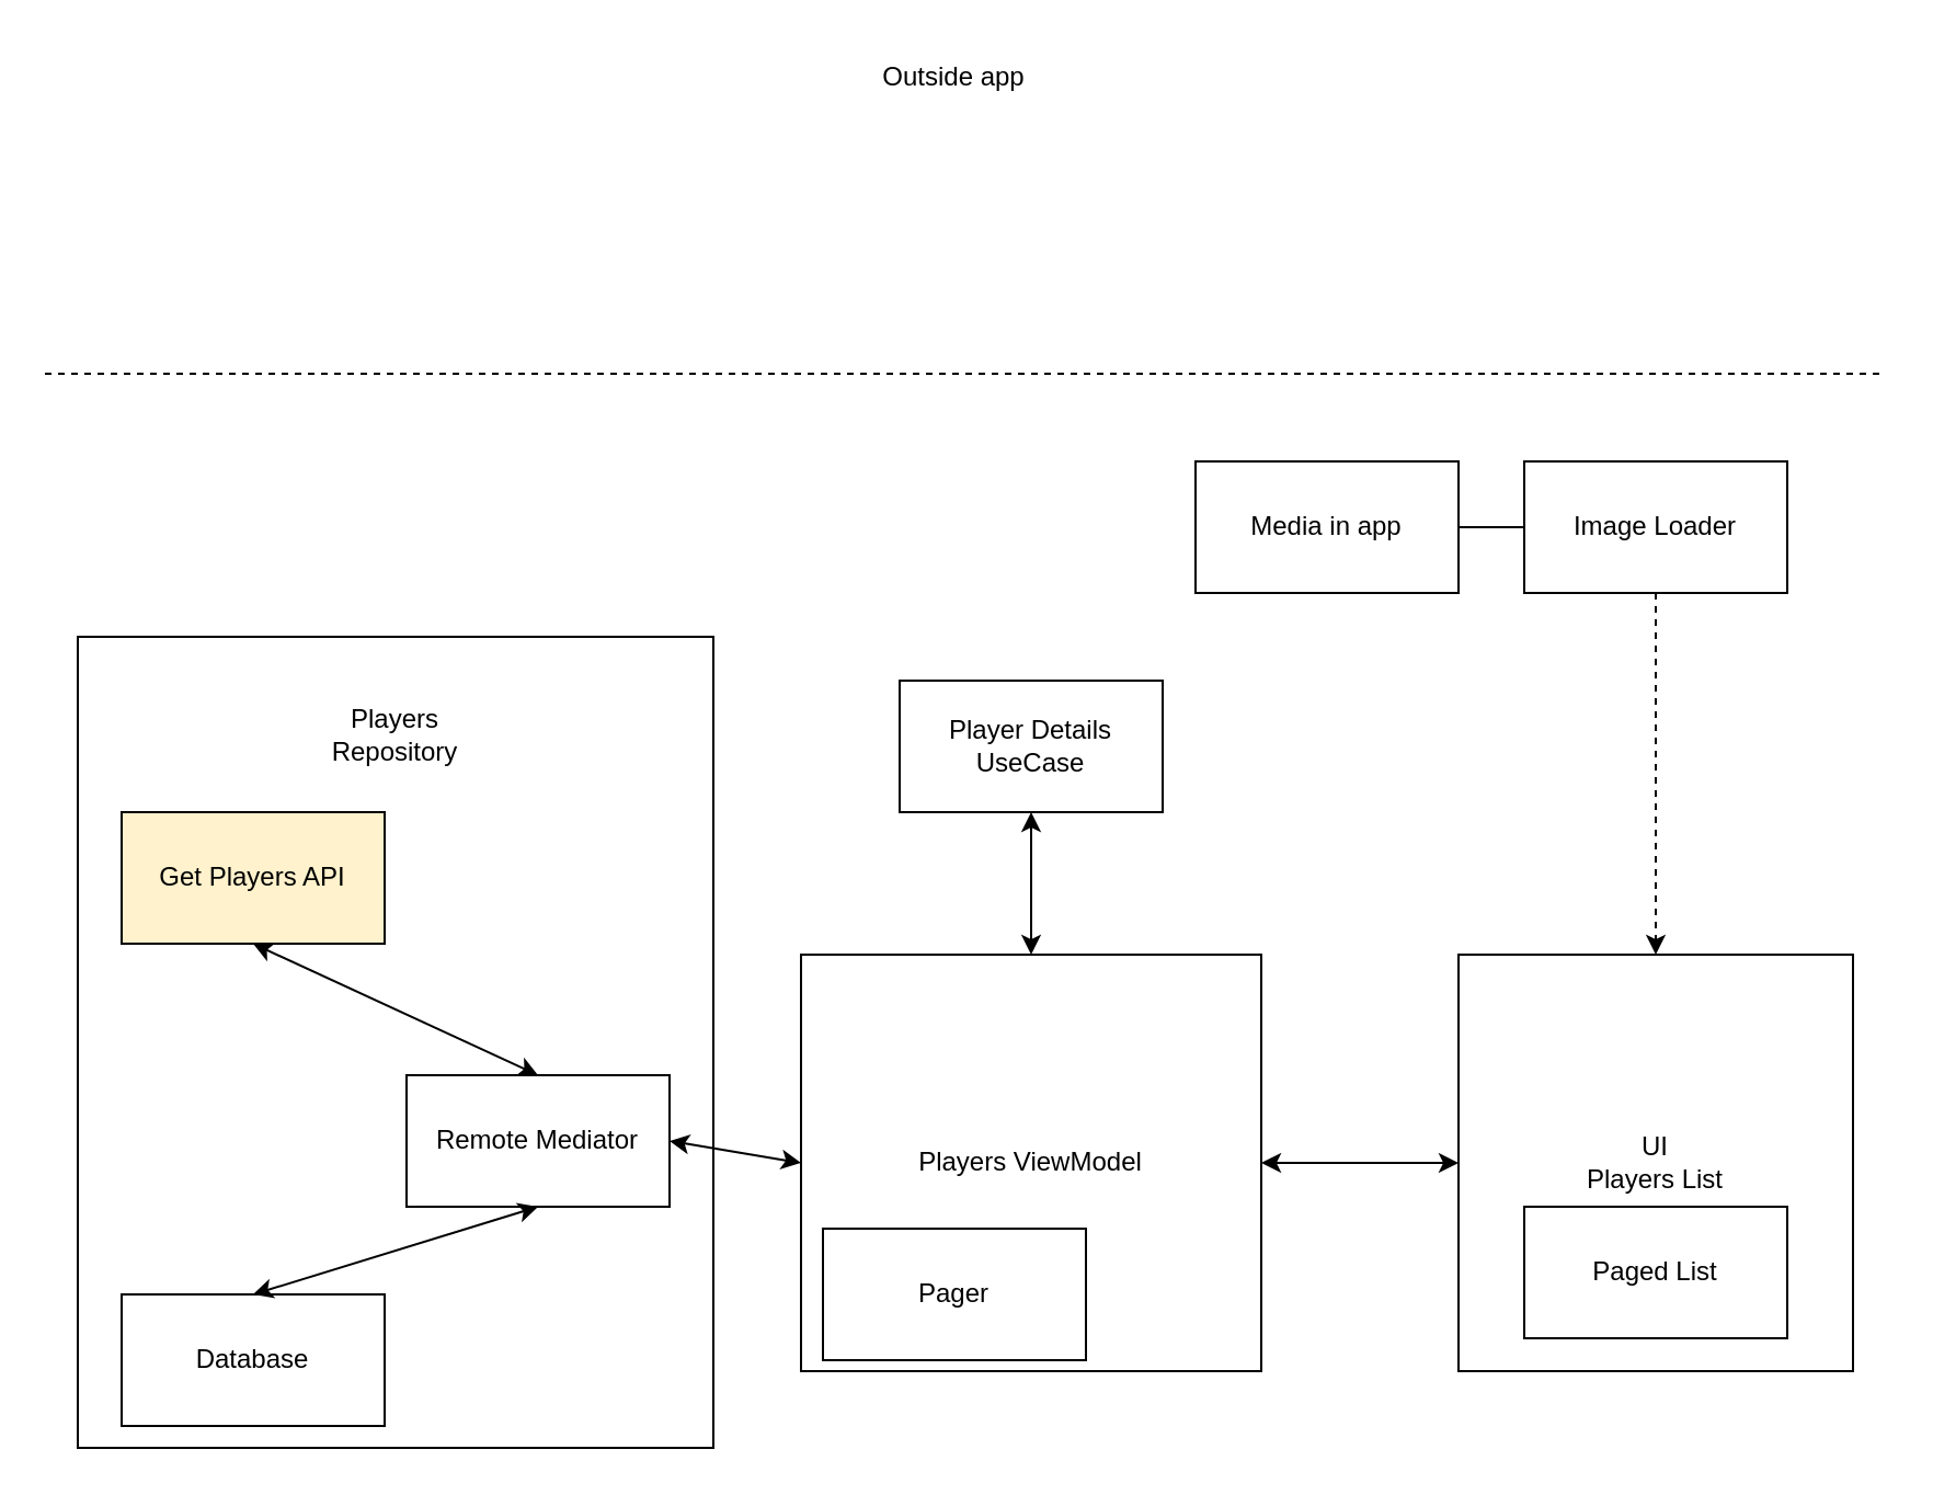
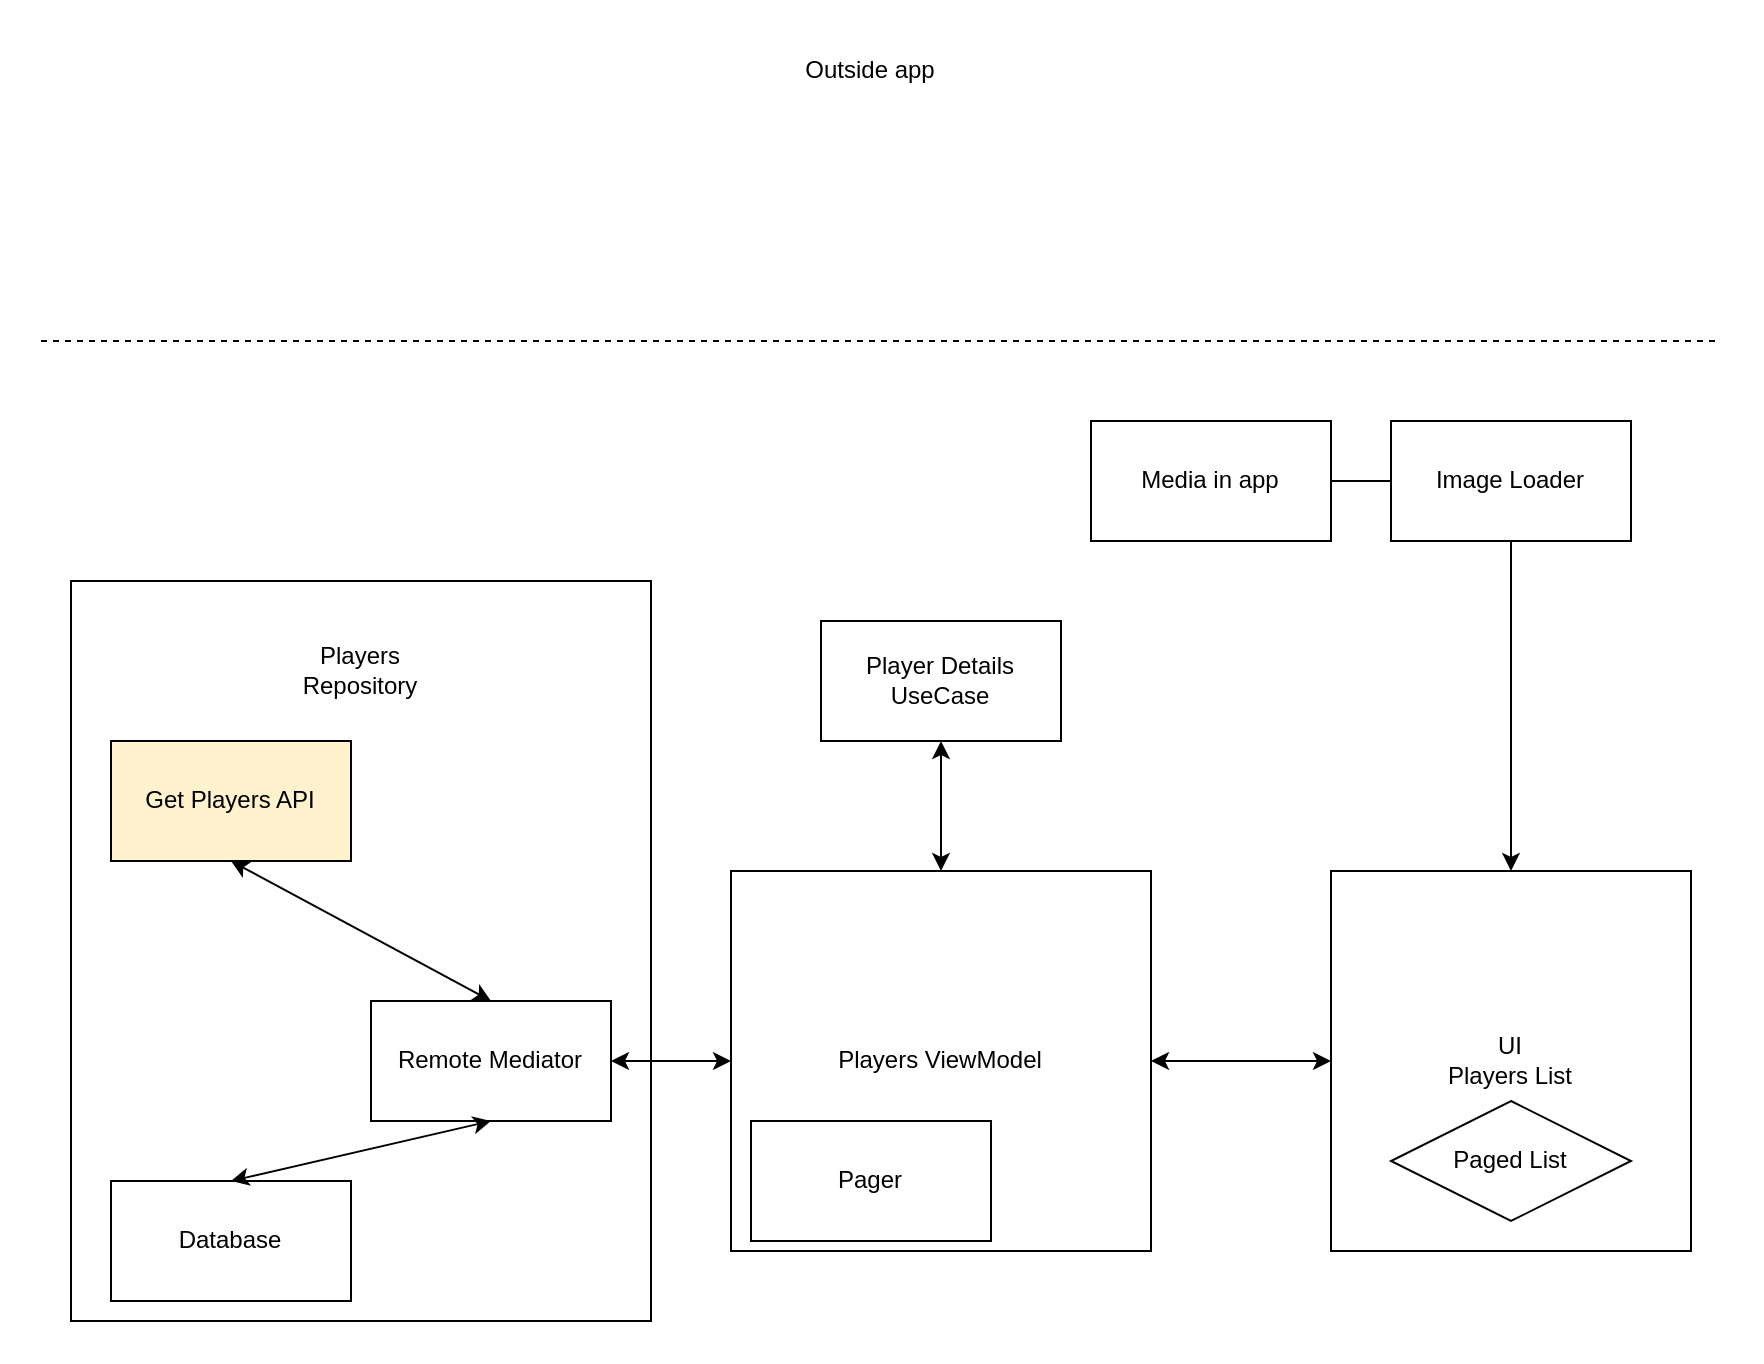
  <mxCell id="0" />
  <mxCell id="1" parent="0" />
  <mxCell id="2" value="" style="rounded=0;whiteSpace=wrap;html=1;" vertex="1" parent="1"><mxGeometry x="35" y="290" width="290" height="370" as="geometry" /></mxCell>
  <mxCell id="3" value="Media in app" style="rounded=0;whiteSpace=wrap;html=1;" parent="1" vertex="1"><mxGeometry x="545" y="210" width="120" height="60" as="geometry" /></mxCell>
  <mxCell id="4" value="" style="endArrow=none;dashed=1;html=1;rounded=0;" parent="1" edge="1"><mxGeometry width="50" height="50" relative="1" as="geometry"><mxPoint x="20" y="170" as="sourcePoint" /><mxPoint x="860" y="170" as="targetPoint" /></mxGeometry></mxCell>
  <mxCell id="5" value="Outside app" style="text;html=1;strokeColor=none;fillColor=none;align=center;verticalAlign=middle;whiteSpace=wrap;rounded=0;" parent="1" vertex="1"><mxGeometry x="385" y="20" width="100" height="30" as="geometry" /></mxCell>
  <mxCell id="6" value="UI&lt;br&gt;Players List" style="rounded=0;whiteSpace=wrap;html=1;" parent="1" vertex="1"><mxGeometry x="665" y="435" width="180" height="190" as="geometry" /></mxCell>
  <mxCell id="7" value="Players ViewModel" style="rounded=0;whiteSpace=wrap;html=1;" parent="1" vertex="1"><mxGeometry x="365" y="435" width="210" height="190" as="geometry" /></mxCell>
  <mxCell id="8" value="" style="endArrow=classic;startArrow=classic;html=1;rounded=0;entryX=1;entryY=0.5;entryDx=0;entryDy=0;exitX=0;exitY=0.5;exitDx=0;exitDy=0;" parent="1" edge="1" target="7" source="6"><mxGeometry width="50" height="50" relative="1" as="geometry"><mxPoint x="735" y="530" as="sourcePoint" /><mxPoint x="685" y="530" as="targetPoint" /></mxGeometry></mxCell>
- <mxCell id="9" value="Remote Mediator" style="rounded=0;whiteSpace=wrap;html=1;" parent="1" vertex="1"><mxGeometry x="185" y="490" width="120" height="60" as="geometry" /></mxCell>
+ <mxCell id="9" value="Remote Mediator" style="rounded=0;whiteSpace=wrap;html=1;" parent="1" vertex="1"><mxGeometry x="185" y="500" width="120" height="60" as="geometry" /></mxCell>
  <mxCell id="10" value="Database" style="rounded=0;whiteSpace=wrap;html=1;" parent="1" vertex="1"><mxGeometry x="55" y="590" width="120" height="60" as="geometry" /></mxCell>
  <mxCell id="11" value="" style="endArrow=classic;startArrow=classic;html=1;rounded=0;exitX=0.5;exitY=0;exitDx=0;exitDy=0;entryX=0.5;entryY=1;entryDx=0;entryDy=0;" parent="1" source="10" target="9" edge="1"><mxGeometry width="50" height="50" relative="1" as="geometry"><mxPoint x="885" y="540" as="sourcePoint" /><mxPoint x="935" y="490" as="targetPoint" /></mxGeometry></mxCell>
  <mxCell id="12" value="" style="endArrow=classic;startArrow=classic;html=1;rounded=0;entryX=1;entryY=0.5;entryDx=0;entryDy=0;exitX=0;exitY=0.5;exitDx=0;exitDy=0;" parent="1" source="7" target="9" edge="1"><mxGeometry width="50" height="50" relative="1" as="geometry"><mxPoint x="355" y="530" as="sourcePoint" /><mxPoint x="935" y="490" as="targetPoint" /></mxGeometry></mxCell>
  <mxCell id="13" value="Get Players API" style="rounded=0;whiteSpace=wrap;html=1;fillColor=#fff2cc;" parent="1" vertex="1"><mxGeometry x="55" y="370" width="120" height="60" as="geometry" /></mxCell>
  <mxCell id="14" value="" style="endArrow=classic;startArrow=classic;html=1;rounded=0;entryX=0.5;entryY=1;entryDx=0;entryDy=0;exitX=0.5;exitY=0;exitDx=0;exitDy=0;" parent="1" target="13" edge="1" source="9"><mxGeometry width="50" height="50" relative="1" as="geometry"><mxPoint x="255" y="490" as="sourcePoint" /><mxPoint x="935" y="490" as="targetPoint" /></mxGeometry></mxCell>
  <mxCell id="15" value="Image Loader" style="rounded=0;whiteSpace=wrap;html=1;" vertex="1" parent="1"><mxGeometry x="695" y="210" width="120" height="60" as="geometry" /></mxCell>
  <mxCell id="16" value="" style="endArrow=none;html=1;rounded=0;entryX=0;entryY=0.5;entryDx=0;entryDy=0;exitX=1;exitY=0.5;exitDx=0;exitDy=0;" edge="1" parent="1" source="3" target="15"><mxGeometry width="50" height="50" relative="1" as="geometry"><mxPoint x="415" y="630" as="sourcePoint" /><mxPoint x="465" y="580" as="targetPoint" /></mxGeometry></mxCell>
- <mxCell id="17" value="" style="endArrow=classic;html=1;rounded=0;exitX=0.5;exitY=1;exitDx=0;exitDy=0;entryX=0.5;entryY=0;entryDx=0;entryDy=0;dashed=1;" edge="1" parent="1" source="15" target="6"><mxGeometry width="50" height="50" relative="1" as="geometry"><mxPoint x="415" y="630" as="sourcePoint" /><mxPoint x="465" y="580" as="targetPoint" /></mxGeometry></mxCell>
+ <mxCell id="17" value="" style="endArrow=classic;html=1;rounded=0;exitX=0.5;exitY=1;exitDx=0;exitDy=0;entryX=0.5;entryY=0;entryDx=0;entryDy=0;" edge="1" parent="1" source="15" target="6"><mxGeometry width="50" height="50" relative="1" as="geometry"><mxPoint x="415" y="630" as="sourcePoint" /><mxPoint x="465" y="580" as="targetPoint" /></mxGeometry></mxCell>
  <mxCell id="18" value="Pager" style="rounded=0;whiteSpace=wrap;html=1;" vertex="1" parent="1"><mxGeometry x="375" y="560" width="120" height="60" as="geometry" /></mxCell>
- <mxCell id="19" value="Paged List" style="rounded=0;whiteSpace=wrap;html=1;" vertex="1" parent="1"><mxGeometry x="695" y="550" width="120" height="60" as="geometry" /></mxCell>
+ <mxCell id="19" value="Paged List" style="rhombus;whiteSpace=wrap;html=1;" vertex="1" parent="1"><mxGeometry x="695" y="550" width="120" height="60" as="geometry" /></mxCell>
  <mxCell id="20" value="Player Details UseCase" style="rounded=0;whiteSpace=wrap;html=1;" vertex="1" parent="1"><mxGeometry x="410" y="310" width="120" height="60" as="geometry" /></mxCell>
  <mxCell id="21" value="" style="endArrow=classic;startArrow=classic;html=1;rounded=0;entryX=0.5;entryY=1;entryDx=0;entryDy=0;exitX=0.5;exitY=0;exitDx=0;exitDy=0;" edge="1" parent="1" source="7" target="20"><mxGeometry width="50" height="50" relative="1" as="geometry"><mxPoint x="415" y="620" as="sourcePoint" /><mxPoint x="465" y="570" as="targetPoint" /></mxGeometry></mxCell>
  <mxCell id="22" value="Players Repository" style="text;html=1;strokeColor=none;fillColor=none;align=center;verticalAlign=middle;whiteSpace=wrap;rounded=0;" vertex="1" parent="1"><mxGeometry x="150" y="320" width="60" height="30" as="geometry" /></mxCell>
